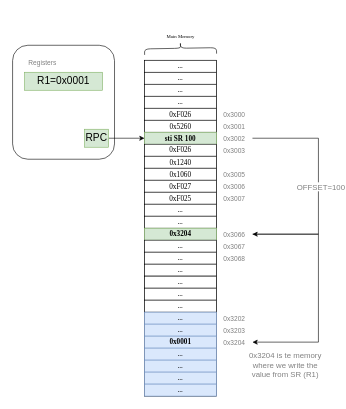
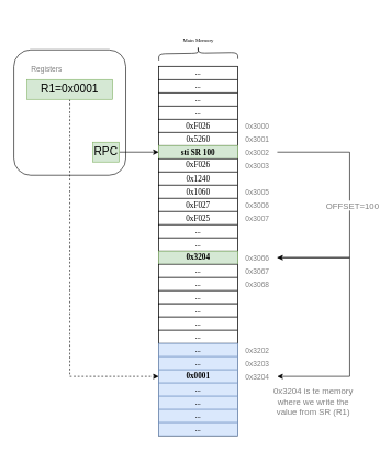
  <mxCell id="0" />
  <mxCell id="1" parent="0" />
  <mxCell id="2" value="" style="rounded=1;whiteSpace=wrap;html=1;labelBackgroundColor=none;fontSize=11;fontColor=#808080;fillColor=none;" parent="1" vertex="1"><mxGeometry x="20" y="75" width="170" height="190" as="geometry" /></mxCell>
  <mxCell id="3" style="edgeStyle=orthogonalEdgeStyle;rounded=0;orthogonalLoop=1;jettySize=auto;html=1;exitX=1;exitY=0.5;exitDx=0;exitDy=0;entryX=0;entryY=0.5;entryDx=0;entryDy=0;dashed=0;fontFamily=Verdana;fontSize=8;fontColor=#000000;" parent="1" source="26" target="11" edge="1"><mxGeometry relative="1" as="geometry"><mxPoint x="160" y="210" as="sourcePoint" /></mxGeometry></mxCell>
  <mxCell id="4" value="" style="rounded=0;whiteSpace=wrap;html=1;fontFamily=Verdana;" parent="1" vertex="1"><mxGeometry x="240" y="100" width="120" height="380" as="geometry" /></mxCell>
  <mxCell id="5" value="..." style="rounded=0;whiteSpace=wrap;html=1;fontFamily=Verdana;" parent="1" vertex="1"><mxGeometry x="240" y="100" width="120" height="20" as="geometry" /></mxCell>
  <mxCell id="6" value="..." style="rounded=0;whiteSpace=wrap;html=1;fontFamily=Verdana;" parent="1" vertex="1"><mxGeometry x="240" y="120" width="120" height="20" as="geometry" /></mxCell>
  <mxCell id="7" value="..." style="rounded=0;whiteSpace=wrap;html=1;fontFamily=Verdana;" parent="1" vertex="1"><mxGeometry x="240" y="140" width="120" height="20" as="geometry" /></mxCell>
  <mxCell id="8" value="..." style="rounded=0;whiteSpace=wrap;html=1;fontFamily=Verdana;" parent="1" vertex="1"><mxGeometry x="240" y="160" width="120" height="20" as="geometry" /></mxCell>
  <mxCell id="9" value="&lt;div style=&quot;font-weight: normal ; font-size: 12px ; line-height: 18px&quot;&gt;&lt;div&gt;&lt;font color=&quot;#000000&quot; style=&quot;background-color: rgb(255 , 255 , 255)&quot;&gt;0xF026&lt;/font&gt;&lt;/div&gt;&lt;/div&gt;" style="rounded=0;whiteSpace=wrap;html=1;fontFamily=Verdana;" parent="1" vertex="1"><mxGeometry x="240" y="180" width="120" height="20" as="geometry" /></mxCell>
  <mxCell id="10" value="&lt;div style=&quot;line-height: 18px;&quot;&gt;&lt;span style=&quot;background-color: rgb(255 , 255 , 255)&quot;&gt;0x5260&lt;/span&gt;&lt;/div&gt;" style="rounded=0;whiteSpace=wrap;html=1;fontFamily=Verdana;" parent="1" vertex="1"><mxGeometry x="240" y="200" width="120" height="20" as="geometry" /></mxCell>
  <mxCell id="11" value="&lt;div style=&quot;line-height: 18px&quot;&gt;sti SR 100&lt;/div&gt;" style="rounded=0;whiteSpace=wrap;html=1;fontFamily=Verdana;fillColor=#d5e8d4;strokeColor=#82b366;fontStyle=1" parent="1" vertex="1"><mxGeometry x="240" y="220" width="120" height="20" as="geometry" /></mxCell>
  <mxCell id="12" value="&lt;span style=&quot;background-color: rgb(255, 255, 255);&quot;&gt;0xF026&lt;/span&gt;" style="rounded=0;whiteSpace=wrap;html=1;fontFamily=Verdana;" parent="1" vertex="1"><mxGeometry x="240" y="240" width="120" height="20" as="geometry" /></mxCell>
  <mxCell id="13" value="&lt;div style=&quot;line-height: 18px;&quot;&gt;&lt;span style=&quot;background-color: rgb(255 , 255 , 255)&quot;&gt;0x1240&lt;/span&gt;&lt;/div&gt;" style="rounded=0;whiteSpace=wrap;html=1;fontFamily=Verdana;" parent="1" vertex="1"><mxGeometry x="240" y="260" width="120" height="20" as="geometry" /></mxCell>
  <mxCell id="14" value="&lt;div style=&quot;line-height: 18px;&quot;&gt;&lt;div style=&quot;line-height: 18px;&quot;&gt;&lt;span style=&quot;background-color: rgb(255 , 255 , 255)&quot;&gt;0x1060&lt;/span&gt;&lt;/div&gt;&lt;/div&gt;" style="rounded=0;whiteSpace=wrap;html=1;fontFamily=Verdana;" parent="1" vertex="1"><mxGeometry x="240" y="280" width="120" height="20" as="geometry" /></mxCell>
  <mxCell id="15" value="&lt;div style=&quot;line-height: 18px;&quot;&gt;&lt;span style=&quot;background-color: rgb(255 , 255 , 255)&quot;&gt;0xF027&lt;/span&gt;&lt;/div&gt;" style="rounded=0;whiteSpace=wrap;html=1;fontFamily=Verdana;" parent="1" vertex="1"><mxGeometry x="240" y="300" width="120" height="20" as="geometry" /></mxCell>
  <mxCell id="16" value="&lt;div style=&quot;line-height: 18px;&quot;&gt;&lt;span style=&quot;background-color: rgb(255 , 255 , 255)&quot;&gt;0xF025&lt;/span&gt;&lt;/div&gt;" style="rounded=0;whiteSpace=wrap;html=1;fontFamily=Verdana;" parent="1" vertex="1"><mxGeometry x="240" y="320" width="120" height="20" as="geometry" /></mxCell>
  <mxCell id="17" value="..." style="rounded=0;whiteSpace=wrap;html=1;fontFamily=Verdana;" parent="1" vertex="1"><mxGeometry x="240" y="340" width="120" height="20" as="geometry" /></mxCell>
  <mxCell id="18" value="..." style="rounded=0;whiteSpace=wrap;html=1;fontFamily=Verdana;" parent="1" vertex="1"><mxGeometry x="240" y="360" width="120" height="20" as="geometry" /></mxCell>
  <mxCell id="19" value="0x3204" style="rounded=0;whiteSpace=wrap;html=1;fontFamily=Verdana;fillColor=#d5e8d4;strokeColor=#82b366;fontStyle=1" parent="1" vertex="1"><mxGeometry x="240" y="380" width="120" height="20" as="geometry" /></mxCell>
  <mxCell id="20" value="..." style="rounded=0;whiteSpace=wrap;html=1;fontFamily=Verdana;" parent="1" vertex="1"><mxGeometry x="240" y="400" width="120" height="20" as="geometry" /></mxCell>
  <mxCell id="21" value="..." style="rounded=0;whiteSpace=wrap;html=1;fontFamily=Verdana;" parent="1" vertex="1"><mxGeometry x="240" y="420" width="120" height="20" as="geometry" /></mxCell>
  <mxCell id="22" value="..." style="rounded=0;whiteSpace=wrap;html=1;fontFamily=Verdana;" parent="1" vertex="1"><mxGeometry x="240" y="440" width="120" height="20" as="geometry" /></mxCell>
  <mxCell id="23" value="" style="rounded=0;whiteSpace=wrap;html=1;fontFamily=Verdana;" parent="1" vertex="1"><mxGeometry x="240" y="460" width="120" height="200" as="geometry" /></mxCell>
  <mxCell id="24" value="" style="shape=curlyBracket;whiteSpace=wrap;html=1;rounded=1;labelBackgroundColor=#FFFFFF;fontFamily=Verdana;fontSize=8;fontColor=#000000;strokeColor=#000000;fillColor=#E6E6E6;rotation=89;" parent="1" vertex="1"><mxGeometry x="290" y="20" width="20" height="120" as="geometry" /></mxCell>
  <mxCell id="25" value="Main Memory" style="text;html=1;align=center;verticalAlign=middle;resizable=0;points=[];autosize=1;strokeColor=none;fillColor=none;fontSize=8;fontFamily=Verdana;fontColor=#000000;" parent="1" vertex="1"><mxGeometry x="265" y="50" width="70" height="20" as="geometry" /></mxCell>
  <mxCell id="26" value="RPC" style="rounded=0;whiteSpace=wrap;html=1;fontSize=17;fillColor=#d5e8d4;strokeColor=#82b366;" parent="1" vertex="1"><mxGeometry x="140" y="215" width="40" height="30" as="geometry" /></mxCell>
  <mxCell id="27" value="&lt;font color=&quot;#808080&quot; style=&quot;font-size: 11px&quot;&gt;0x3000&lt;/font&gt;" style="text;html=1;strokeColor=none;fillColor=none;align=center;verticalAlign=middle;whiteSpace=wrap;rounded=0;fontSize=17;fontColor=#D5E8D4;" parent="1" vertex="1"><mxGeometry x="360" y="180" width="60" height="20" as="geometry" /></mxCell>
  <mxCell id="28" value="&lt;font color=&quot;#808080&quot; style=&quot;font-size: 11px&quot;&gt;0x3001&lt;/font&gt;" style="text;html=1;strokeColor=none;fillColor=none;align=center;verticalAlign=middle;whiteSpace=wrap;rounded=0;fontSize=17;fontColor=#D5E8D4;" parent="1" vertex="1"><mxGeometry x="360" y="200" width="60" height="20" as="geometry" /></mxCell>
  <mxCell id="29" style="edgeStyle=orthogonalEdgeStyle;rounded=0;orthogonalLoop=1;jettySize=auto;html=1;exitX=1;exitY=0.5;exitDx=0;exitDy=0;entryX=1;entryY=0.5;entryDx=0;entryDy=0;fontSize=11;fontColor=#808080;" parent="1" source="31" target="37" edge="1"><mxGeometry relative="1" as="geometry"><Array as="points"><mxPoint x="530" y="230" /><mxPoint x="530" y="390" /></Array></mxGeometry></mxCell>
  <mxCell id="30" value="OFFSET=100" style="edgeLabel;html=1;align=center;verticalAlign=middle;resizable=0;points=[];fontSize=13;fontColor=#808080;" parent="29" vertex="1" connectable="0"><mxGeometry x="-0.12" y="3" relative="1" as="geometry"><mxPoint y="23" as="offset" /></mxGeometry></mxCell>
  <mxCell id="31" value="&lt;font color=&quot;#808080&quot; style=&quot;font-size: 11px&quot;&gt;0x3002&lt;/font&gt;" style="text;html=1;strokeColor=none;fillColor=none;align=center;verticalAlign=middle;whiteSpace=wrap;rounded=0;fontSize=17;fontColor=#D5E8D4;" parent="1" vertex="1"><mxGeometry x="360" y="220" width="60" height="20" as="geometry" /></mxCell>
  <mxCell id="32" value="&lt;font color=&quot;#808080&quot; style=&quot;font-size: 11px&quot;&gt;0x3003&lt;/font&gt;" style="text;html=1;strokeColor=none;fillColor=none;align=center;verticalAlign=middle;whiteSpace=wrap;rounded=0;fontSize=17;fontColor=#D5E8D4;" parent="1" vertex="1"><mxGeometry x="360" y="240" width="60" height="20" as="geometry" /></mxCell>
  <mxCell id="33" value="&lt;font color=&quot;#808080&quot; style=&quot;font-size: 11px&quot;&gt;0x3005&lt;/font&gt;" style="text;html=1;strokeColor=none;fillColor=none;align=center;verticalAlign=middle;whiteSpace=wrap;rounded=0;fontSize=17;fontColor=#D5E8D4;" parent="1" vertex="1"><mxGeometry x="360" y="280" width="60" height="20" as="geometry" /></mxCell>
  <mxCell id="34" value="&lt;font color=&quot;#808080&quot; style=&quot;font-size: 11px&quot;&gt;0x3006&lt;/font&gt;" style="text;html=1;strokeColor=none;fillColor=none;align=center;verticalAlign=middle;whiteSpace=wrap;rounded=0;fontSize=17;fontColor=#D5E8D4;" parent="1" vertex="1"><mxGeometry x="360" y="300" width="60" height="20" as="geometry" /></mxCell>
  <mxCell id="35" value="&lt;font color=&quot;#808080&quot; style=&quot;font-size: 11px&quot;&gt;0x3007&lt;/font&gt;" style="text;html=1;strokeColor=none;fillColor=none;align=center;verticalAlign=middle;whiteSpace=wrap;rounded=0;fontSize=17;fontColor=#D5E8D4;" parent="1" vertex="1"><mxGeometry x="360" y="320" width="60" height="20" as="geometry" /></mxCell>
  <mxCell id="36" style="edgeStyle=orthogonalEdgeStyle;rounded=0;orthogonalLoop=1;jettySize=auto;html=1;exitX=1;exitY=0.5;exitDx=0;exitDy=0;entryX=1;entryY=0.5;entryDx=0;entryDy=0;fontSize=11;fontColor=#808080;strokeWidth=1;" parent="1" source="37" target="52" edge="1"><mxGeometry relative="1" as="geometry"><Array as="points"><mxPoint x="530" y="390" /><mxPoint x="530" y="570" /></Array></mxGeometry></mxCell>
  <mxCell id="37" value="&lt;font color=&quot;#808080&quot; style=&quot;font-size: 11px&quot;&gt;0x3066&lt;/font&gt;" style="text;html=1;strokeColor=none;fillColor=none;align=center;verticalAlign=middle;whiteSpace=wrap;rounded=0;fontSize=17;fontColor=#D5E8D4;" parent="1" vertex="1"><mxGeometry x="360" y="380" width="60" height="20" as="geometry" /></mxCell>
  <mxCell id="38" value="&lt;font color=&quot;#808080&quot; style=&quot;font-size: 11px&quot;&gt;0x3067&lt;/font&gt;" style="text;html=1;strokeColor=none;fillColor=none;align=center;verticalAlign=middle;whiteSpace=wrap;rounded=0;fontSize=17;fontColor=#D5E8D4;" parent="1" vertex="1"><mxGeometry x="360" y="400" width="60" height="20" as="geometry" /></mxCell>
  <mxCell id="39" value="&lt;font color=&quot;#808080&quot; style=&quot;font-size: 11px&quot;&gt;0x3068&lt;/font&gt;" style="text;html=1;strokeColor=none;fillColor=none;align=center;verticalAlign=middle;whiteSpace=wrap;rounded=0;fontSize=17;fontColor=#D5E8D4;" parent="1" vertex="1"><mxGeometry x="360" y="420" width="60" height="20" as="geometry" /></mxCell>
  <mxCell id="40" value="..." style="rounded=0;whiteSpace=wrap;html=1;fontFamily=Verdana;" parent="1" vertex="1"><mxGeometry x="240" y="460" width="120" height="20" as="geometry" /></mxCell>
  <mxCell id="41" value="..." style="rounded=0;whiteSpace=wrap;html=1;fontFamily=Verdana;" parent="1" vertex="1"><mxGeometry x="240" y="480" width="120" height="20" as="geometry" /></mxCell>
  <mxCell id="42" value="..." style="rounded=0;whiteSpace=wrap;html=1;fontFamily=Verdana;" parent="1" vertex="1"><mxGeometry x="240" y="500" width="120" height="20" as="geometry" /></mxCell>
  <mxCell id="43" value="..." style="rounded=0;whiteSpace=wrap;html=1;fontFamily=Verdana;fillColor=#dae8fc;strokeColor=#6c8ebf;" parent="1" vertex="1"><mxGeometry x="240" y="520" width="120" height="20" as="geometry" /></mxCell>
  <mxCell id="44" value="..." style="rounded=0;whiteSpace=wrap;html=1;fontFamily=Verdana;fillColor=#dae8fc;strokeColor=#6c8ebf;" parent="1" vertex="1"><mxGeometry x="240" y="540" width="120" height="20" as="geometry" /></mxCell>
  <mxCell id="45" value="0x0001" style="rounded=0;whiteSpace=wrap;html=1;fontFamily=Verdana;fillColor=#dae8fc;strokeColor=#6c8ebf;fontStyle=1" parent="1" vertex="1"><mxGeometry x="240" y="560" width="120" height="20" as="geometry" /></mxCell>
  <mxCell id="46" value="..." style="rounded=0;whiteSpace=wrap;html=1;fontFamily=Verdana;fillColor=#dae8fc;strokeColor=#6c8ebf;" parent="1" vertex="1"><mxGeometry x="240" y="580" width="120" height="20" as="geometry" /></mxCell>
  <mxCell id="47" value="..." style="rounded=0;whiteSpace=wrap;html=1;fontFamily=Verdana;fillColor=#dae8fc;strokeColor=#6c8ebf;" parent="1" vertex="1"><mxGeometry x="240" y="600" width="120" height="20" as="geometry" /></mxCell>
  <mxCell id="48" value="..." style="rounded=0;whiteSpace=wrap;html=1;fontFamily=Verdana;fillColor=#dae8fc;strokeColor=#6c8ebf;" parent="1" vertex="1"><mxGeometry x="240" y="620" width="120" height="20" as="geometry" /></mxCell>
  <mxCell id="49" value="..." style="rounded=0;whiteSpace=wrap;html=1;fontFamily=Verdana;fillColor=#dae8fc;strokeColor=#6c8ebf;" parent="1" vertex="1"><mxGeometry x="240" y="640" width="120" height="20" as="geometry" /></mxCell>
  <mxCell id="50" value="&lt;font color=&quot;#808080&quot; style=&quot;font-size: 11px&quot;&gt;0x3202&lt;/font&gt;" style="text;html=1;strokeColor=none;fillColor=none;align=center;verticalAlign=middle;whiteSpace=wrap;rounded=0;fontSize=17;fontColor=#D5E8D4;" parent="1" vertex="1"><mxGeometry x="360" y="520" width="60" height="20" as="geometry" /></mxCell>
  <mxCell id="51" value="&lt;font color=&quot;#808080&quot; style=&quot;font-size: 11px&quot;&gt;0x3203&lt;/font&gt;" style="text;html=1;strokeColor=none;fillColor=none;align=center;verticalAlign=middle;whiteSpace=wrap;rounded=0;fontSize=17;fontColor=#D5E8D4;" parent="1" vertex="1"><mxGeometry x="360" y="540" width="60" height="20" as="geometry" /></mxCell>
  <mxCell id="52" value="&lt;font color=&quot;#808080&quot; style=&quot;font-size: 11px&quot;&gt;0x3204&lt;/font&gt;" style="text;html=1;strokeColor=none;fillColor=none;align=center;verticalAlign=middle;whiteSpace=wrap;rounded=0;fontSize=17;fontColor=#D5E8D4;" parent="1" vertex="1"><mxGeometry x="360" y="560" width="60" height="20" as="geometry" /></mxCell>
  <mxCell id="53" value="&lt;font style=&quot;font-size: 13px&quot;&gt;0x3204 is te memory where we write the value from SR (R1)&lt;/font&gt;" style="text;html=1;strokeColor=none;fillColor=none;align=center;verticalAlign=middle;whiteSpace=wrap;rounded=0;labelBackgroundColor=none;fontSize=11;fontColor=#808080;strokeWidth=2;" parent="1" vertex="1"><mxGeometry x="410" y="575" width="130" height="65" as="geometry" /></mxCell>
  <mxCell id="54" value="Registers" style="text;html=1;strokeColor=none;fillColor=none;align=center;verticalAlign=middle;whiteSpace=wrap;rounded=0;labelBackgroundColor=none;fontSize=11;fontColor=#808080;" parent="1" vertex="1"><mxGeometry x="40" y="90" width="60" height="30" as="geometry" /></mxCell>
+ <mxCell id="55" style="edgeStyle=orthogonalEdgeStyle;rounded=0;orthogonalLoop=1;jettySize=auto;html=1;exitX=0.5;exitY=1;exitDx=0;exitDy=0;entryX=0;entryY=0.5;entryDx=0;entryDy=0;dashed=1;fontSize=13;fontColor=#000000;strokeWidth=1;" edge="1" parent="1" source="56" target="45"><mxGeometry relative="1" as="geometry" /></mxCell>
  <mxCell id="56" value="R1=0x0001" style="rounded=0;whiteSpace=wrap;html=1;fontSize=17;fillColor=#d5e8d4;strokeColor=#82b366;" vertex="1" parent="1"><mxGeometry x="40" y="120" width="130" height="30" as="geometry" /></mxCell>
